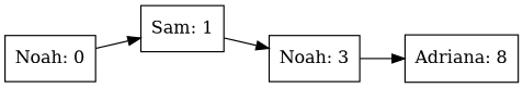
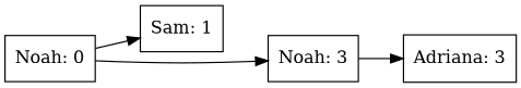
  digraph {
    rankdir=LR
    node [shape=record]
    n1 [label="Noah: 0"]
    n2 [label="Sam: 1"]
    n3 [label="Noah: 3"]
-   n4 [label="Adriana: 8"]
+   n4 [label="Adriana: 3"]
    n1 -> n2
-   n2 -> n3
+   n1 -> n3
    n3 -> n4
  }
